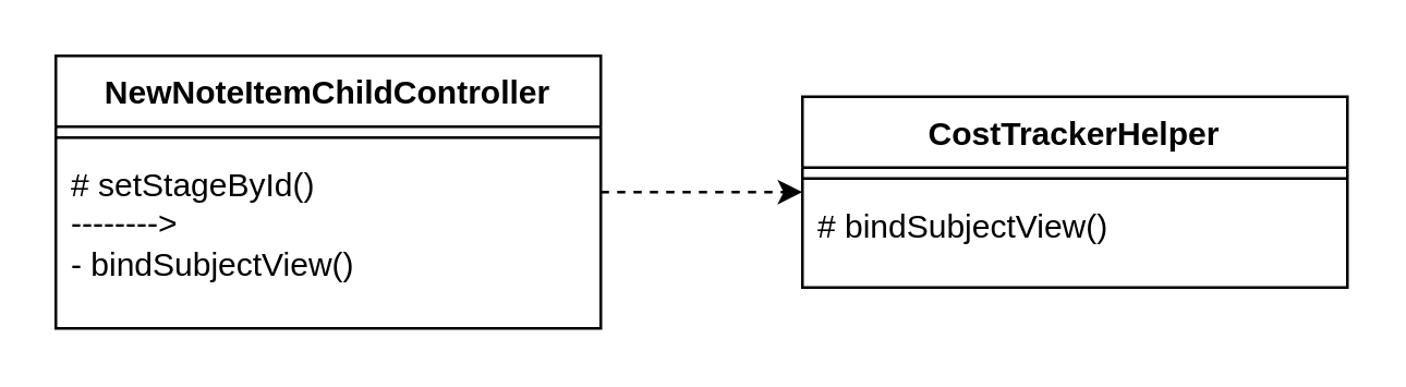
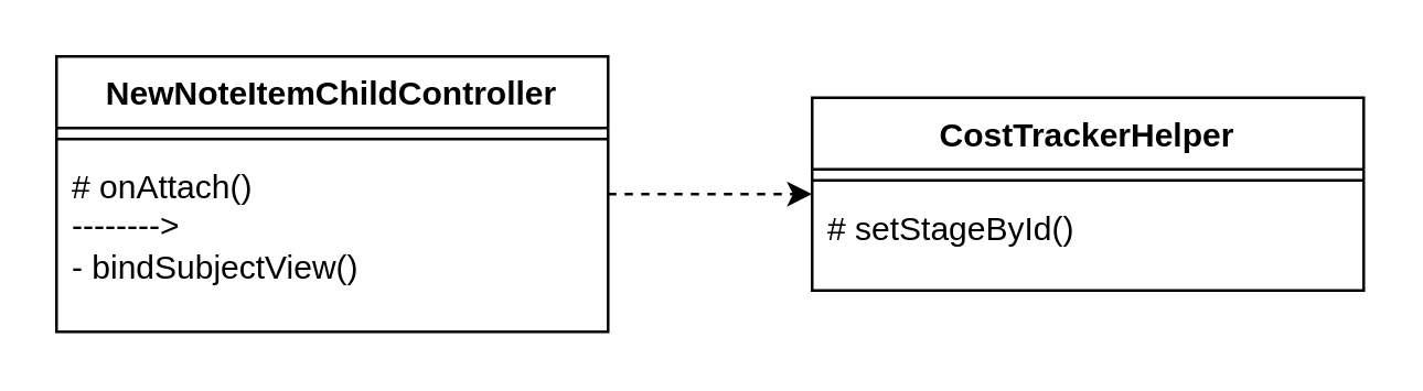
  <mxCell id="0" />
  <mxCell id="1" parent="0" />
  <mxCell id="2" value="" style="edgeStyle=orthogonalEdgeStyle;rounded=0;orthogonalLoop=1;jettySize=auto;html=1;dashed=1;" edge="1" parent="1" source="3" target="6"><mxGeometry relative="1" as="geometry" /></mxCell>
  <mxCell id="3" value="NewNoteItemChildController" style="swimlane;fontStyle=1;align=center;verticalAlign=top;childLayout=stackLayout;horizontal=1;startSize=26;horizontalStack=0;resizeParent=1;resizeParentMax=0;resizeLast=0;collapsible=1;marginBottom=0;whiteSpace=wrap;html=1;" vertex="1" parent="1"><mxGeometry x="20" y="20" width="200" height="100" as="geometry" /></mxCell>
  <mxCell id="4" value="" style="line;strokeWidth=1;fillColor=none;align=left;verticalAlign=middle;spacingTop=-1;spacingLeft=3;spacingRight=3;rotatable=0;labelPosition=right;points=[];portConstraint=eastwest;strokeColor=inherit;" vertex="1" parent="3"><mxGeometry y="26" width="200" height="8" as="geometry" /></mxCell>
- <mxCell id="5" value="# setStageById()&lt;br&gt;--------&amp;gt;&lt;br&gt;- bindSubjectView()&lt;br&gt;" style="text;strokeColor=none;fillColor=none;align=left;verticalAlign=top;spacingLeft=4;spacingRight=4;overflow=hidden;rotatable=0;points=[[0,0.5],[1,0.5]];portConstraint=eastwest;whiteSpace=wrap;html=1;" vertex="1" parent="3"><mxGeometry y="34" width="200" height="66" as="geometry" /></mxCell>
+ <mxCell id="5" value="# onAttach()&lt;br&gt;--------&amp;gt;&lt;br&gt;- bindSubjectView()&lt;br&gt;" style="text;strokeColor=none;fillColor=none;align=left;verticalAlign=top;spacingLeft=4;spacingRight=4;overflow=hidden;rotatable=0;points=[[0,0.5],[1,0.5]];portConstraint=eastwest;whiteSpace=wrap;html=1;" vertex="1" parent="3"><mxGeometry y="34" width="200" height="66" as="geometry" /></mxCell>
  <mxCell id="6" value="CostTrackerHelper" style="swimlane;fontStyle=1;align=center;verticalAlign=top;childLayout=stackLayout;horizontal=1;startSize=26;horizontalStack=0;resizeParent=1;resizeParentMax=0;resizeLast=0;collapsible=1;marginBottom=0;whiteSpace=wrap;html=1;" vertex="1" parent="1"><mxGeometry x="294" y="35" width="200" height="70" as="geometry" /></mxCell>
  <mxCell id="7" value="" style="line;strokeWidth=1;fillColor=none;align=left;verticalAlign=middle;spacingTop=-1;spacingLeft=3;spacingRight=3;rotatable=0;labelPosition=right;points=[];portConstraint=eastwest;strokeColor=inherit;" vertex="1" parent="6"><mxGeometry y="26" width="200" height="8" as="geometry" /></mxCell>
- <mxCell id="8" value="# bindSubjectView()" style="text;strokeColor=none;fillColor=none;align=left;verticalAlign=top;spacingLeft=4;spacingRight=4;overflow=hidden;rotatable=0;points=[[0,0.5],[1,0.5]];portConstraint=eastwest;whiteSpace=wrap;html=1;" vertex="1" parent="6"><mxGeometry y="34" width="200" height="36" as="geometry" /></mxCell>
+ <mxCell id="8" value="# setStageById()" style="text;strokeColor=none;fillColor=none;align=left;verticalAlign=top;spacingLeft=4;spacingRight=4;overflow=hidden;rotatable=0;points=[[0,0.5],[1,0.5]];portConstraint=eastwest;whiteSpace=wrap;html=1;" vertex="1" parent="6"><mxGeometry y="34" width="200" height="36" as="geometry" /></mxCell>
